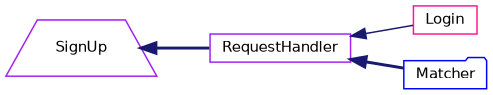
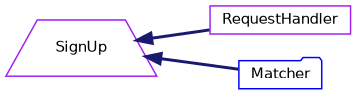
  digraph {
    rankdir=LR
    node [color=purple fillcolor=white fontname=Helvetica fontsize=10 shape=box style=filled]
    edge [color=midnightblue dir=back fontname=Helvetica fontsize=10 labelfontname=Helvetica labelfontsize=10 style=bold]
    n1 [height=0.2 label=RequestHandler width=0.4]
-   n2 [color=deeppink height=0.2 label=Login width=0.4]
    n3 [color=blue height=0.2 label=Matcher shape=folder width=0.4]
    n4 [height=0.2 label=SignUp shape=trapezium width=0.4]
-   n1 -> n2 [style=solid]
-   n1 -> n3
+   n4 -> n3
    n4 -> n1
  }
